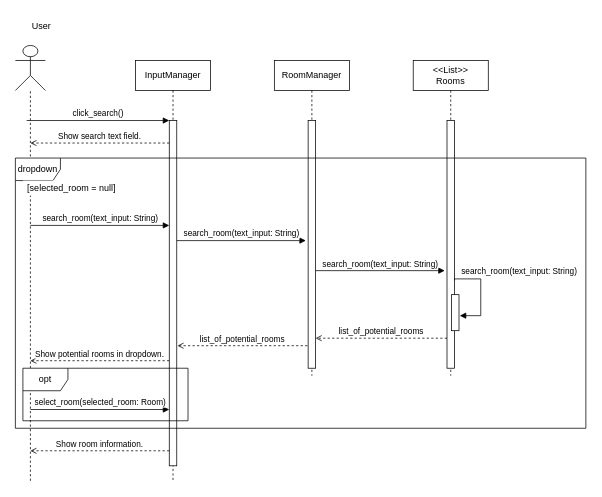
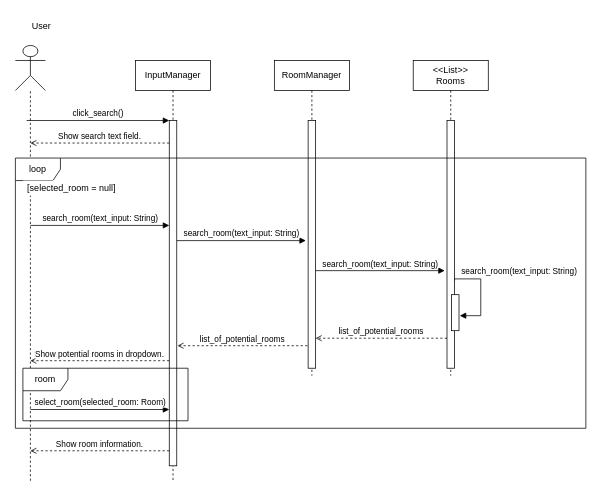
  <mxCell id="0" />
  <mxCell id="1" parent="0" />
  <mxCell id="2" value="InputManager" style="shape=umlLifeline;perimeter=lifelinePerimeter;whiteSpace=wrap;html=1;container=0;dropTarget=0;collapsible=0;recursiveResize=0;outlineConnect=0;portConstraint=eastwest;newEdgeStyle={&quot;edgeStyle&quot;:&quot;elbowEdgeStyle&quot;,&quot;elbow&quot;:&quot;vertical&quot;,&quot;curved&quot;:0,&quot;rounded&quot;:0};" parent="1" vertex="1"><mxGeometry x="180" y="80" width="100" height="560" as="geometry" /></mxCell>
  <mxCell id="3" value="" style="html=1;points=[];perimeter=orthogonalPerimeter;outlineConnect=0;targetShapes=umlLifeline;portConstraint=eastwest;newEdgeStyle={&quot;edgeStyle&quot;:&quot;elbowEdgeStyle&quot;,&quot;elbow&quot;:&quot;vertical&quot;,&quot;curved&quot;:0,&quot;rounded&quot;:0};" parent="2" vertex="1"><mxGeometry x="45" y="80" width="10" height="460" as="geometry" /></mxCell>
  <mxCell id="4" value="click_search()" style="html=1;verticalAlign=bottom;endArrow=block;elbow=vertical;rounded=0;" parent="1" target="3" edge="1"><mxGeometry relative="1" as="geometry"><mxPoint x="35" y="160" as="sourcePoint" /></mxGeometry></mxCell>
  <mxCell id="5" value="Show search text field." style="html=1;verticalAlign=bottom;endArrow=open;elbow=vertical;rounded=0;dashed=1;endFill=0;" parent="1" edge="1"><mxGeometry relative="1" as="geometry"><mxPoint x="225" y="190" as="sourcePoint" /><mxPoint x="40" y="190" as="targetPoint" /></mxGeometry></mxCell>
  <mxCell id="6" value="search_room(text_input: String)" style="html=1;verticalAlign=bottom;endArrow=block;endSize=6;elbow=vertical;rounded=0;endFill=1;" parent="1" edge="1"><mxGeometry relative="1" as="geometry"><mxPoint x="225" y="299.74" as="targetPoint" /><mxPoint x="40" y="299.74" as="sourcePoint" /></mxGeometry></mxCell>
  <mxCell id="7" value="" style="shape=umlActor;verticalLabelPosition=bottom;verticalAlign=top;html=1;outlineConnect=0;align=center;" vertex="1" parent="1"><mxGeometry x="20" y="60" width="40" height="60" as="geometry" /></mxCell>
  <mxCell id="8" value="" style="endArrow=none;dashed=1;html=1;rounded=0;" edge="1" parent="1" target="7"><mxGeometry width="50" height="50" relative="1" as="geometry"><mxPoint x="40" y="640" as="sourcePoint" /><mxPoint x="160" y="230" as="targetPoint" /></mxGeometry></mxCell>
  <mxCell id="9" value="User" style="text;html=1;align=center;verticalAlign=middle;whiteSpace=wrap;rounded=0;" vertex="1" parent="1"><mxGeometry x="25" y="20" width="60" height="30" as="geometry" /></mxCell>
  <mxCell id="10" value="RoomManager" style="shape=umlLifeline;perimeter=lifelinePerimeter;whiteSpace=wrap;html=1;container=0;dropTarget=0;collapsible=0;recursiveResize=0;outlineConnect=0;portConstraint=eastwest;newEdgeStyle={&quot;edgeStyle&quot;:&quot;elbowEdgeStyle&quot;,&quot;elbow&quot;:&quot;vertical&quot;,&quot;curved&quot;:0,&quot;rounded&quot;:0};" vertex="1" parent="1"><mxGeometry x="365" y="80" width="100" height="420" as="geometry" /></mxCell>
  <mxCell id="11" value="" style="html=1;points=[];perimeter=orthogonalPerimeter;outlineConnect=0;targetShapes=umlLifeline;portConstraint=eastwest;newEdgeStyle={&quot;edgeStyle&quot;:&quot;elbowEdgeStyle&quot;,&quot;elbow&quot;:&quot;vertical&quot;,&quot;curved&quot;:0,&quot;rounded&quot;:0};" vertex="1" parent="10"><mxGeometry x="45" y="80" width="10" height="330" as="geometry" /></mxCell>
  <mxCell id="12" value="" style="endArrow=block;html=1;rounded=0;elbow=vertical;endFill=1;verticalAlign=middle;" edge="1" parent="1" source="3"><mxGeometry width="50" height="50" relative="1" as="geometry"><mxPoint x="290" y="340" as="sourcePoint" /><mxPoint x="407" y="320" as="targetPoint" /></mxGeometry></mxCell>
  <mxCell id="13" value="search_room(text_input: String)" style="edgeLabel;html=1;align=center;verticalAlign=middle;resizable=0;points=[];" vertex="1" connectable="0" parent="12"><mxGeometry x="-0.067" relative="1" as="geometry"><mxPoint x="5" y="-10" as="offset" /></mxGeometry></mxCell>
  <mxCell id="14" value="&amp;lt;&amp;lt;List&amp;gt;&amp;gt;&lt;br&gt;Rooms" style="shape=umlLifeline;perimeter=lifelinePerimeter;whiteSpace=wrap;html=1;container=0;dropTarget=0;collapsible=0;recursiveResize=0;outlineConnect=0;portConstraint=eastwest;newEdgeStyle={&quot;edgeStyle&quot;:&quot;elbowEdgeStyle&quot;,&quot;elbow&quot;:&quot;vertical&quot;,&quot;curved&quot;:0,&quot;rounded&quot;:0};" vertex="1" parent="1"><mxGeometry x="550" y="80" width="100" height="420" as="geometry" /></mxCell>
  <mxCell id="15" value="" style="html=1;points=[];perimeter=orthogonalPerimeter;outlineConnect=0;targetShapes=umlLifeline;portConstraint=eastwest;newEdgeStyle={&quot;edgeStyle&quot;:&quot;elbowEdgeStyle&quot;,&quot;elbow&quot;:&quot;vertical&quot;,&quot;curved&quot;:0,&quot;rounded&quot;:0};" vertex="1" parent="14"><mxGeometry x="45" y="80" width="10" height="330" as="geometry" /></mxCell>
  <mxCell id="16" value="" style="html=1;points=[];perimeter=orthogonalPerimeter;outlineConnect=0;targetShapes=umlLifeline;portConstraint=eastwest;newEdgeStyle={&quot;edgeStyle&quot;:&quot;elbowEdgeStyle&quot;,&quot;elbow&quot;:&quot;vertical&quot;,&quot;curved&quot;:0,&quot;rounded&quot;:0};" vertex="1" parent="14"><mxGeometry x="51" y="312" width="10" height="48" as="geometry" /></mxCell>
  <mxCell id="17" value="" style="endArrow=block;html=1;rounded=0;elbow=vertical;endFill=1;verticalAlign=middle;" edge="1" parent="1"><mxGeometry width="50" height="50" relative="1" as="geometry"><mxPoint x="420" y="360" as="sourcePoint" /><mxPoint x="592" y="360" as="targetPoint" /></mxGeometry></mxCell>
  <mxCell id="18" value="search_room(text_input: String)" style="edgeLabel;html=1;align=center;verticalAlign=middle;resizable=0;points=[];" vertex="1" connectable="0" parent="17"><mxGeometry x="-0.067" relative="1" as="geometry"><mxPoint x="5" y="-10" as="offset" /></mxGeometry></mxCell>
  <mxCell id="19" value="" style="endArrow=block;html=1;rounded=0;elbow=vertical;endFill=1;verticalAlign=middle;edgeStyle=orthogonalEdgeStyle;" edge="1" parent="1"><mxGeometry width="50" height="50" relative="1" as="geometry"><mxPoint x="605" y="373" as="sourcePoint" /><mxPoint x="612" y="420" as="targetPoint" /><Array as="points"><mxPoint x="605" y="371" /><mxPoint x="640" y="371" /><mxPoint x="640" y="420" /></Array></mxGeometry></mxCell>
  <mxCell id="20" value="search_room(text_input: String)" style="edgeLabel;html=1;align=center;verticalAlign=middle;resizable=0;points=[];" vertex="1" connectable="0" parent="19"><mxGeometry x="-0.067" relative="1" as="geometry"><mxPoint x="50" y="-27" as="offset" /></mxGeometry></mxCell>
  <mxCell id="21" value="list_of_potential_rooms" style="html=1;verticalAlign=bottom;endArrow=open;elbow=vertical;rounded=0;dashed=1;endFill=0;" edge="1" parent="1"><mxGeometry relative="1" as="geometry"><mxPoint x="595" y="450" as="sourcePoint" /><mxPoint x="420" y="450" as="targetPoint" /></mxGeometry></mxCell>
  <mxCell id="22" value="list_of_potential_rooms" style="html=1;verticalAlign=bottom;endArrow=open;elbow=vertical;rounded=0;dashed=1;endFill=0;" edge="1" parent="1"><mxGeometry relative="1" as="geometry"><mxPoint x="409" y="460" as="sourcePoint" /><mxPoint x="236" y="460" as="targetPoint" /></mxGeometry></mxCell>
  <mxCell id="23" value="Show potential rooms in dropdown." style="html=1;verticalAlign=bottom;endArrow=open;elbow=vertical;rounded=0;dashed=1;endFill=0;" edge="1" parent="1"><mxGeometry relative="1" as="geometry"><mxPoint x="225" y="480" as="sourcePoint" /><mxPoint x="40" y="480" as="targetPoint" /></mxGeometry></mxCell>
- <mxCell id="24" value="dropdown" style="shape=umlFrame;whiteSpace=wrap;html=1;pointerEvents=0;" vertex="1" parent="1"><mxGeometry x="20" y="210" width="760" height="360" as="geometry" /></mxCell>
+ <mxCell id="24" value="loop" style="shape=umlFrame;whiteSpace=wrap;html=1;pointerEvents=0;" vertex="1" parent="1"><mxGeometry x="20" y="210" width="760" height="360" as="geometry" /></mxCell>
  <mxCell id="25" value="[selected_room = null]" style="text;html=1;align=center;verticalAlign=middle;whiteSpace=wrap;rounded=0;fillColor=default;" vertex="1" parent="1"><mxGeometry x="30" y="240" width="130" height="20" as="geometry" /></mxCell>
  <mxCell id="26" value="select_room(selected_room: Room)" style="html=1;verticalAlign=bottom;endArrow=block;endSize=6;elbow=vertical;rounded=0;endFill=1;" edge="1" parent="1"><mxGeometry relative="1" as="geometry"><mxPoint x="225" y="545" as="targetPoint" /><mxPoint x="40" y="545" as="sourcePoint" /></mxGeometry></mxCell>
  <mxCell id="27" value="Show room information." style="html=1;verticalAlign=bottom;endArrow=open;elbow=vertical;rounded=0;dashed=1;endFill=0;" edge="1" parent="1"><mxGeometry relative="1" as="geometry"><mxPoint x="225" y="600" as="sourcePoint" /><mxPoint x="40" y="600" as="targetPoint" /></mxGeometry></mxCell>
- <mxCell id="28" value="opt" style="shape=umlFrame;whiteSpace=wrap;html=1;pointerEvents=0;" vertex="1" parent="1"><mxGeometry x="30" y="490" width="220" height="70" as="geometry" /></mxCell>
+ <mxCell id="28" value="room" style="shape=umlFrame;whiteSpace=wrap;html=1;pointerEvents=0;" vertex="1" parent="1"><mxGeometry x="30" y="490" width="220" height="70" as="geometry" /></mxCell>
